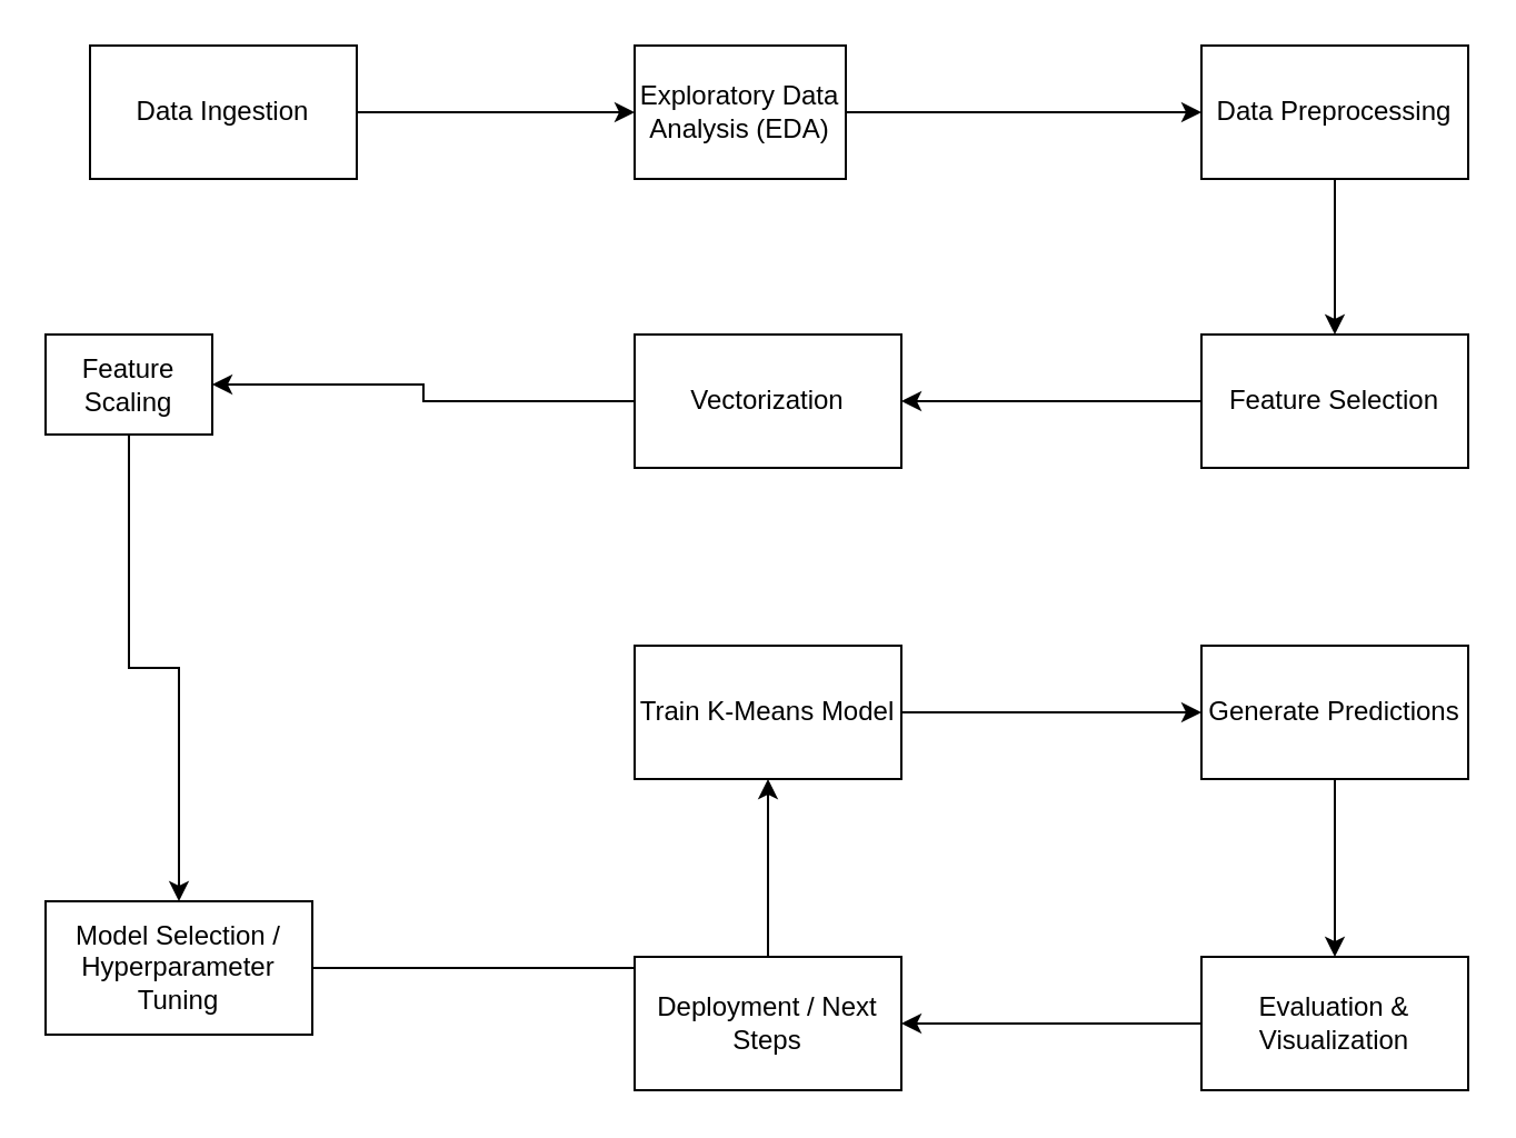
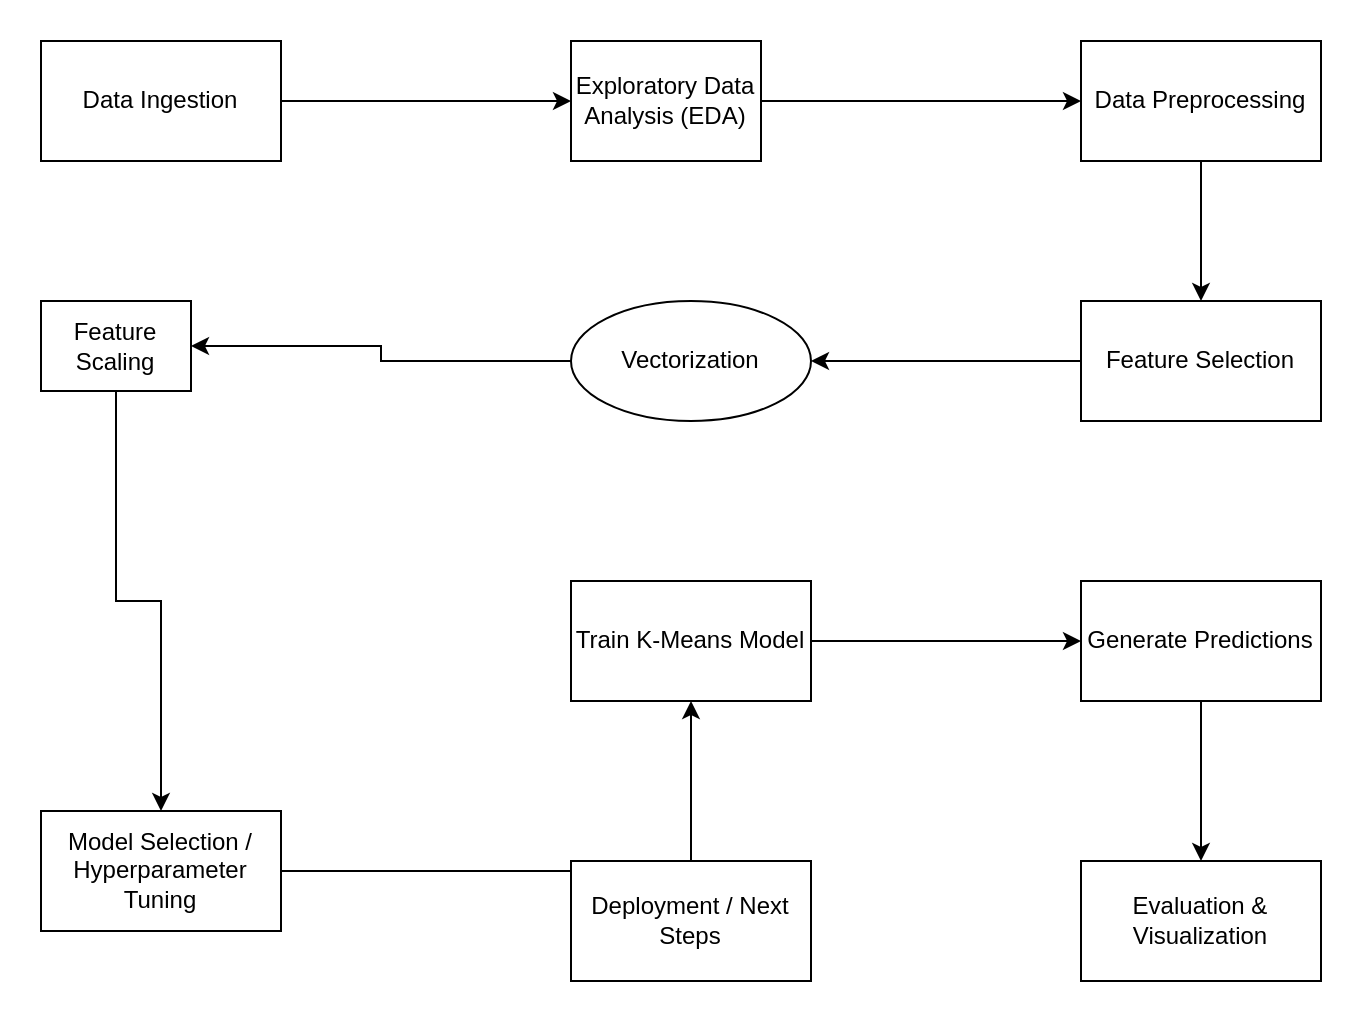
  <mxCell id="0" />
  <mxCell id="1" parent="0" />
  <mxCell id="2" value="" style="edgeStyle=orthogonalEdgeStyle;rounded=0;orthogonalLoop=1;jettySize=auto;html=1;" edge="1" parent="1" source="3" target="5"><mxGeometry relative="1" as="geometry" /></mxCell>
- <mxCell id="3" value="Data Ingestion" style="rounded=0;whiteSpace=wrap;html=1;" vertex="1" parent="1"><mxGeometry x="40" y="20" width="120" height="60" as="geometry" /></mxCell>
+ <mxCell id="3" value="Data Ingestion" style="rounded=0;whiteSpace=wrap;html=1;" vertex="1" parent="1"><mxGeometry x="20" y="20" width="120" height="60" as="geometry" /></mxCell>
  <mxCell id="4" value="" style="edgeStyle=orthogonalEdgeStyle;rounded=0;orthogonalLoop=1;jettySize=auto;html=1;" edge="1" parent="1" source="5" target="7"><mxGeometry relative="1" as="geometry" /></mxCell>
  <mxCell id="5" value="Exploratory Data Analysis (EDA)" style="rounded=0;whiteSpace=wrap;html=1;" vertex="1" parent="1"><mxGeometry x="285" y="20" width="95" height="60" as="geometry" /></mxCell>
  <mxCell id="6" value="" style="edgeStyle=orthogonalEdgeStyle;rounded=0;orthogonalLoop=1;jettySize=auto;html=1;" edge="1" parent="1" source="7" target="9"><mxGeometry relative="1" as="geometry" /></mxCell>
  <mxCell id="7" value="Data Preprocessing" style="rounded=0;whiteSpace=wrap;html=1;" vertex="1" parent="1"><mxGeometry x="540" y="20" width="120" height="60" as="geometry" /></mxCell>
  <mxCell id="8" value="" style="edgeStyle=orthogonalEdgeStyle;rounded=0;orthogonalLoop=1;jettySize=auto;html=1;" edge="1" parent="1" source="9" target="11"><mxGeometry relative="1" as="geometry" /></mxCell>
  <mxCell id="9" value="Feature Selection" style="whiteSpace=wrap;html=1;rounded=0;" vertex="1" parent="1"><mxGeometry x="540" y="150" width="120" height="60" as="geometry" /></mxCell>
  <mxCell id="10" value="" style="edgeStyle=orthogonalEdgeStyle;rounded=0;orthogonalLoop=1;jettySize=auto;html=1;" edge="1" parent="1" source="11" target="13"><mxGeometry relative="1" as="geometry" /></mxCell>
- <mxCell id="11" value="Vectorization" style="whiteSpace=wrap;html=1;rounded=0;" vertex="1" parent="1"><mxGeometry x="285" y="150" width="120" height="60" as="geometry" /></mxCell>
+ <mxCell id="11" value="Vectorization" style="ellipse;whiteSpace=wrap;html=1;" vertex="1" parent="1"><mxGeometry x="285" y="150" width="120" height="60" as="geometry" /></mxCell>
  <mxCell id="12" value="" style="edgeStyle=orthogonalEdgeStyle;rounded=0;orthogonalLoop=1;jettySize=auto;html=1;" edge="1" parent="1" source="13" target="15"><mxGeometry relative="1" as="geometry" /></mxCell>
  <mxCell id="13" value="Feature Scaling" style="whiteSpace=wrap;html=1;rounded=0;" vertex="1" parent="1"><mxGeometry x="20" y="150" width="75" height="45" as="geometry" /></mxCell>
  <mxCell id="14" value="" style="edgeStyle=orthogonalEdgeStyle;rounded=0;orthogonalLoop=1;jettySize=auto;html=1;" edge="1" parent="1" source="15" target="17"><mxGeometry relative="1" as="geometry" /></mxCell>
  <mxCell id="15" value="Model Selection / Hyperparameter Tuning" style="whiteSpace=wrap;html=1;rounded=0;" vertex="1" parent="1"><mxGeometry x="20" y="405" width="120" height="60" as="geometry" /></mxCell>
  <mxCell id="16" value="" style="edgeStyle=orthogonalEdgeStyle;rounded=0;orthogonalLoop=1;jettySize=auto;html=1;" edge="1" parent="1" source="17" target="19"><mxGeometry relative="1" as="geometry" /></mxCell>
  <mxCell id="17" value="Train K-Means Model" style="whiteSpace=wrap;html=1;rounded=0;" vertex="1" parent="1"><mxGeometry x="285" y="290" width="120" height="60" as="geometry" /></mxCell>
  <mxCell id="18" value="" style="edgeStyle=orthogonalEdgeStyle;rounded=0;orthogonalLoop=1;jettySize=auto;html=1;" edge="1" parent="1" source="19" target="21"><mxGeometry relative="1" as="geometry" /></mxCell>
  <mxCell id="19" value="Generate Predictions" style="whiteSpace=wrap;html=1;rounded=0;" vertex="1" parent="1"><mxGeometry x="540" y="290" width="120" height="60" as="geometry" /></mxCell>
- <mxCell id="20" value="" style="edgeStyle=orthogonalEdgeStyle;rounded=0;orthogonalLoop=1;jettySize=auto;html=1;" edge="1" parent="1" source="21" target="22"><mxGeometry relative="1" as="geometry" /></mxCell>
  <mxCell id="21" value="Evaluation &amp;amp; Visualization" style="whiteSpace=wrap;html=1;rounded=0;" vertex="1" parent="1"><mxGeometry x="540" y="430" width="120" height="60" as="geometry" /></mxCell>
  <mxCell id="22" value="&lt;div&gt;Deployment / Next Steps&lt;/div&gt;" style="whiteSpace=wrap;html=1;rounded=0;" vertex="1" parent="1"><mxGeometry x="285" y="430" width="120" height="60" as="geometry" /></mxCell>
